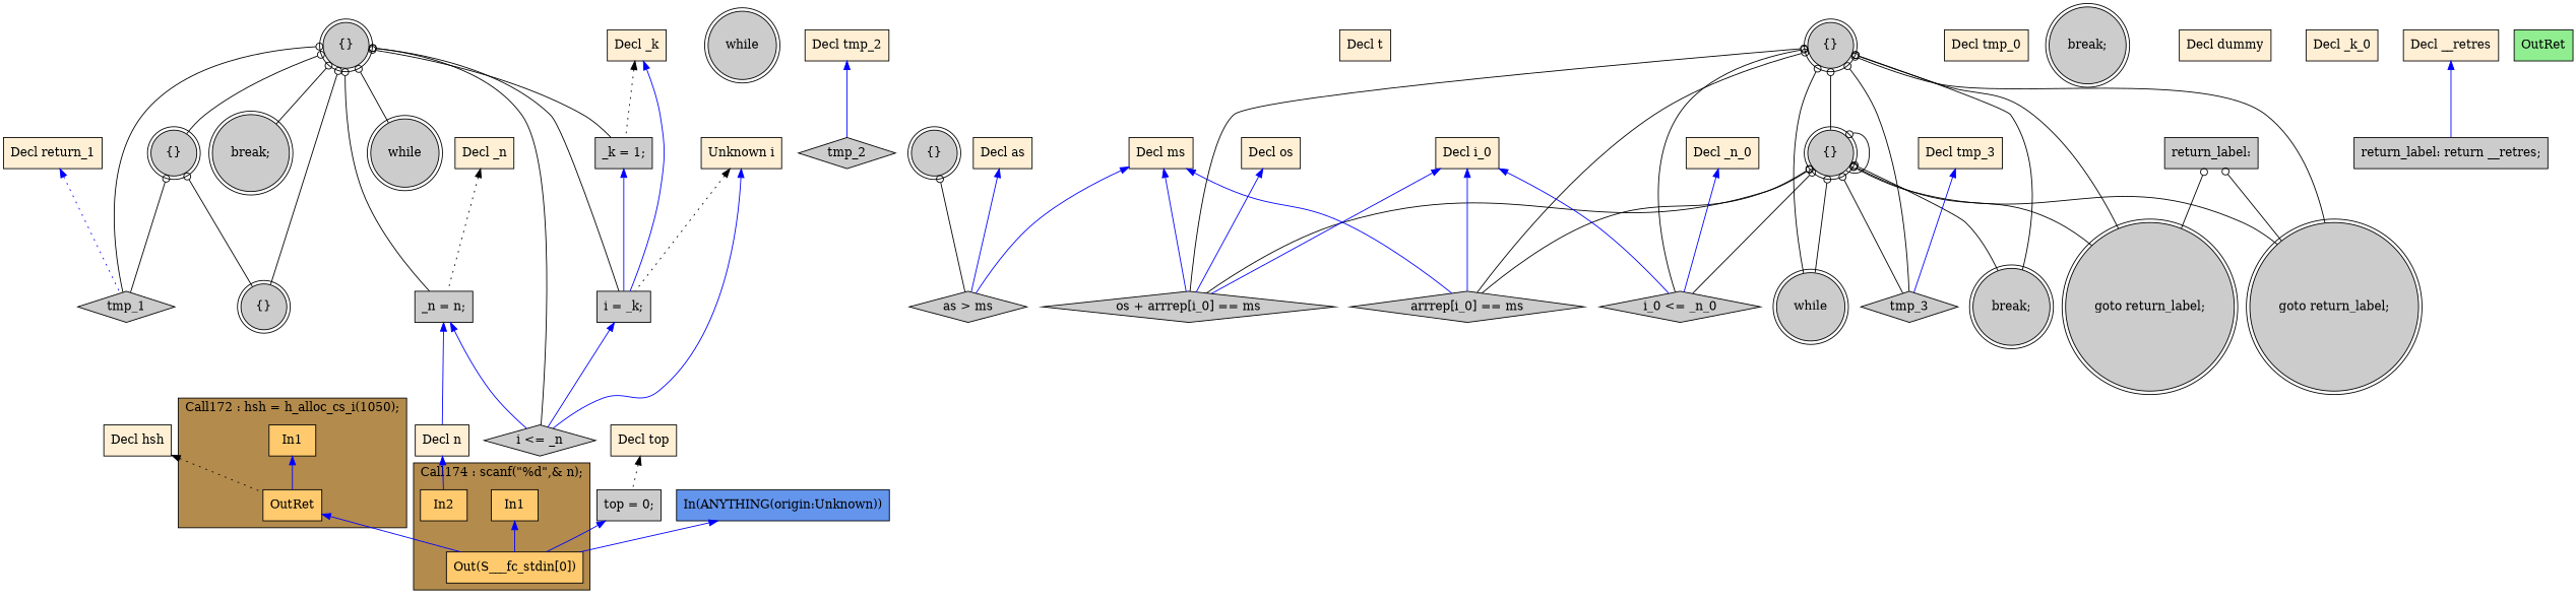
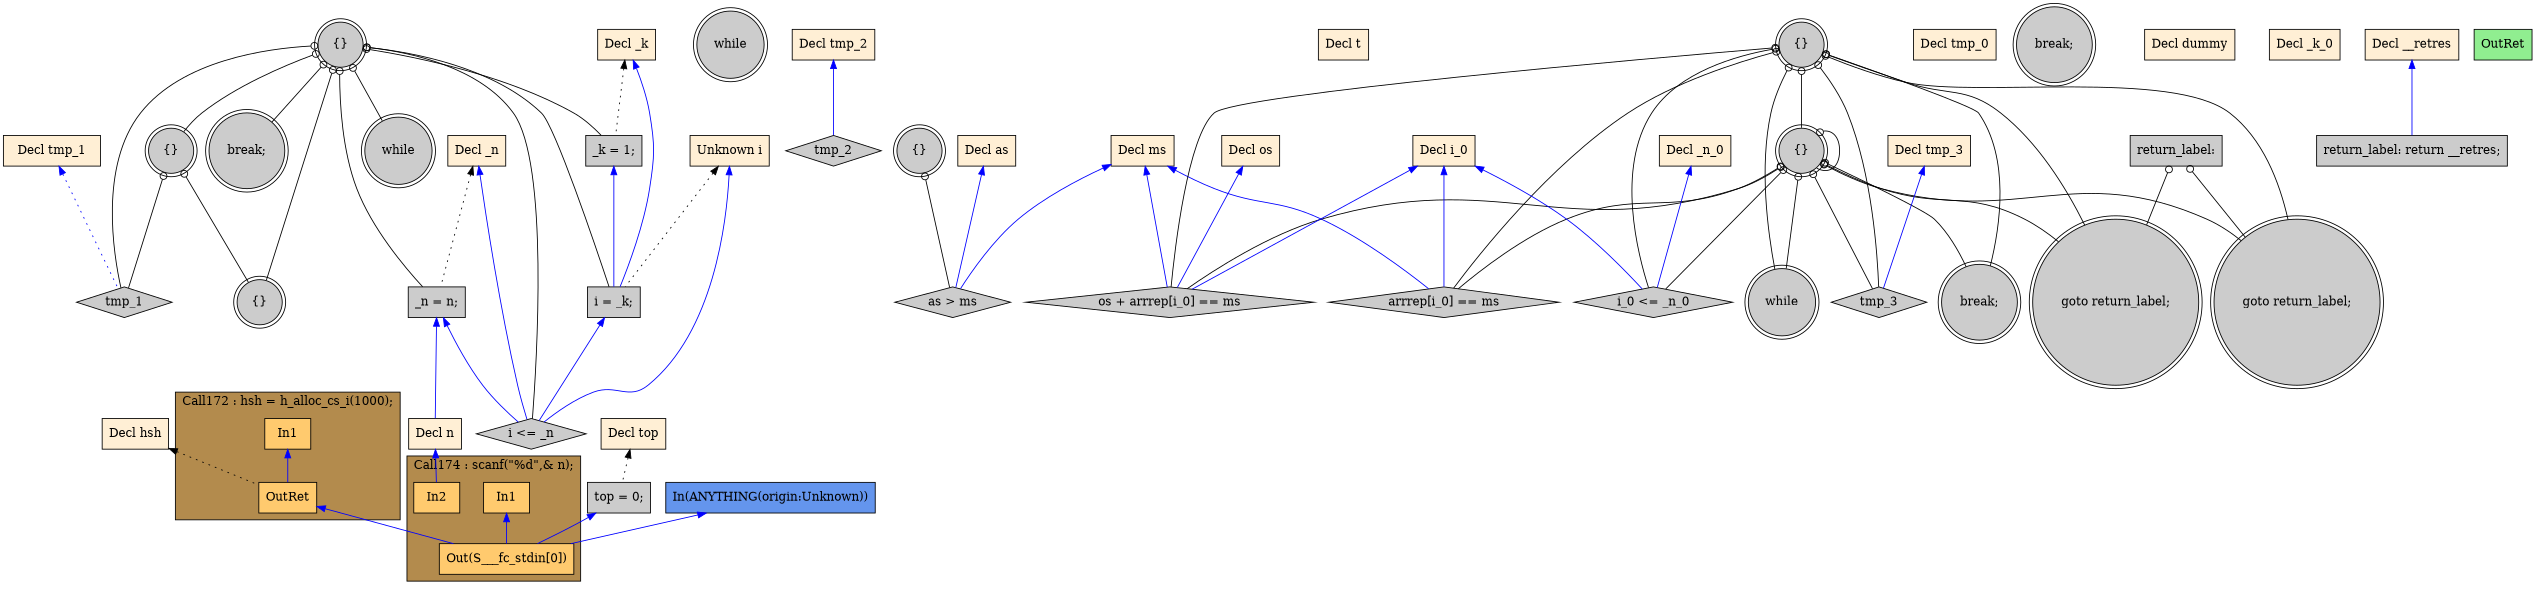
  digraph {
    rankdir=TB
    node [fillcolor="#CCCCCC" shape=box style=filled]
    edge [color="#000000" dir=back arrowtail=odot]
    n1 [fillcolor="#FFCA6E" label=In1]
    n2 [fillcolor="#FFCA6E" label=OutRet]
    n3 [fillcolor="#FFCA6E" label=In1]
    n4 [fillcolor="#FFCA6E" label=In2]
    n5 [fillcolor="#FFCA6E" label="Out(S___fc_stdin[0])"]
    n6 [label="{}" shape=doublecircle]
    n7 [label="_k = 1;"]
    n8 [label="_n = n;"]
    n9 [label="i = _k;"]
    n10 [label=while shape=doublecircle]
    n11 [label="i <= _n" shape=diamond]
    n12 [label="{}" shape=doublecircle]
    n13 [label=tmp_1 shape=diamond]
    n14 [label="{}" shape=doublecircle]
    n15 [label="break;" shape=doublecircle]
    n16 [fillcolor="#FFEFD5" label="Decl n"]
    n17 [fillcolor="#FFEFD5" label="Decl hsh"]
    n18 [fillcolor="#FFEFD5" label="Decl top"]
    n19 [label="top = 0;"]
    n20 [fillcolor="#FFEFD5" label="Decl _k"]
    n21 [fillcolor="#FFEFD5" label="Decl _n"]
    n22 [label=while shape=doublecircle]
    n23 [fillcolor="#FFEFD5" label="Unknown i"]
    n24 [label=tmp_2 shape=diamond]
    n25 [fillcolor="#FFEFD5" label="Decl t"]
    n26 [label="{}" shape=doublecircle]
    n27 [label="as > ms" shape=diamond]
    n28 [fillcolor="#FFEFD5" label="Decl tmp_0"]
-   n29 [fillcolor="#FFEFD5" label="Decl return_1"]
+   n29 [fillcolor="#FFEFD5" label="Decl tmp_1"]
    n30 [label="break;" shape=doublecircle]
    n31 [fillcolor="#FFEFD5" label="Decl ms"]
    n32 [label="os + arrrep[i_0] == ms" shape=diamond]
    n33 [label="arrrep[i_0] == ms" shape=diamond]
    n34 [label="{}" shape=doublecircle]
    n35 [label=while shape=doublecircle]
    n36 [label="i_0 <= _n_0" shape=diamond]
    n37 [label="{}" shape=doublecircle]
    n38 [label=tmp_3 shape=diamond]
    n39 [label="break;" shape=doublecircle]
    n40 [label="goto return_label;" shape=doublecircle]
    n41 [label="goto return_label;" shape=doublecircle]
    n42 [fillcolor="#FFEFD5" label="Decl as"]
    n43 [fillcolor="#FFEFD5" label="Decl dummy"]
    n44 [fillcolor="#FFEFD5" label="Decl tmp_2"]
    n45 [fillcolor="#FFEFD5" label="Decl _k_0"]
    n46 [fillcolor="#FFEFD5" label="Decl _n_0"]
    n47 [fillcolor="#FFEFD5" label="Decl i_0"]
    n48 [fillcolor="#FFEFD5" label="Decl os"]
    n49 [fillcolor="#FFEFD5" label="Decl tmp_3"]
    n50 [fillcolor="#FFEFD5" label="Decl __retres"]
    n51 [label="return_label: return __retres;"]
    n52 [label="return_label:"]
    n53 [fillcolor="#90EE90" label=OutRet]
    n54 [fillcolor="#6495ED" label="In(ANYTHING(origin:Unknown))"]
    subgraph cluster_1 {
      fillcolor="#B38B4D"
-     label="Call172 : hsh = h_alloc_cs_i(1050);"
+     label="Call172 : hsh = h_alloc_cs_i(1000);"
      style=filled
      n1
      n2
    }
    subgraph cluster_2 {
      fillcolor="#B38B4D"
      label="Call174 : scanf(\"%d\",& n);"
      style=filled
      n3
      n4
      n5
    }
    n1 -> n2 [color="#0000FF" arrowtail=""]
    n2 -> n5 [color="#0000FF" arrowtail=""]
    n3 -> n5 [color="#0000FF" arrowtail=""]
    n6 -> n7
    n6 -> n8
    n6 -> n9
    n6 -> n10
    n6 -> n11
    n6 -> n12
    n6 -> n13
    n6 -> n14
    n6 -> n15
    n7 -> n9 [color="#0000FF" arrowtail=""]
    n8 -> n11 [color="#0000FF" arrowtail=""]
    n8 -> n16 [color="#0000FF" arrowtail=""]
    n9 -> n11 [color="#0000FF" arrowtail=""]
    n12 -> n13
    n12 -> n14
    n16 -> n4 [color="#0000FF" arrowtail=""]
    n17 -> n2 [style=dotted arrowtail=""]
    n18 -> n19 [style=dotted arrowtail=""]
    n19 -> n5 [color="#0000FF" arrowtail=""]
    n20 -> n7 [style=dotted arrowtail=""]
    n20 -> n9 [color="#0000FF" arrowtail=""]
    n21 -> n8 [style=dotted arrowtail=""]
+   n21 -> n11 [color="#0000FF" arrowtail=""]
    n23 -> n9 [style=dotted arrowtail=""]
    n23 -> n11 [color="#0000FF" arrowtail=""]
    n26 -> n27
    n29 -> n13 [color="#0000FF" style=dotted arrowtail=""]
    n31 -> n27 [color="#0000FF" arrowtail=""]
    n31 -> n32 [color="#0000FF" arrowtail=""]
    n31 -> n33 [color="#0000FF" arrowtail=""]
    n34 -> n32
    n34 -> n33
    n34 -> n35
    n34 -> n36
    n34 -> n37
    n34 -> n38
    n34 -> n39
    n34 -> n40
    n34 -> n41
    n37 -> n32
    n37 -> n33
    n37 -> n35
    n37 -> n36
    n37 -> n37
    n37 -> n38
    n37 -> n39
    n37 -> n40
    n37 -> n41
    n42 -> n27 [color="#0000FF" arrowtail=""]
    n44 -> n24 [color="#0000FF" arrowtail=""]
    n46 -> n36 [color="#0000FF" arrowtail=""]
    n47 -> n32 [color="#0000FF" arrowtail=""]
    n47 -> n33 [color="#0000FF" arrowtail=""]
    n47 -> n36 [color="#0000FF" arrowtail=""]
    n48 -> n32 [color="#0000FF" arrowtail=""]
    n49 -> n38 [color="#0000FF" arrowtail=""]
    n50 -> n51 [color="#0000FF" arrowtail=""]
    n52 -> n40
    n52 -> n41
    n54 -> n5 [color="#0000FF" arrowtail=""]
  }
